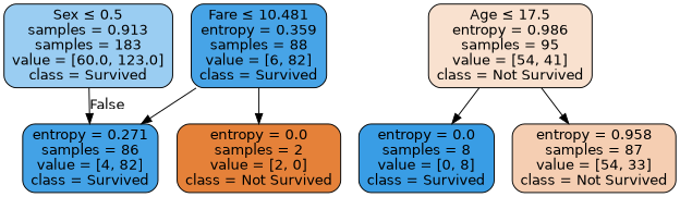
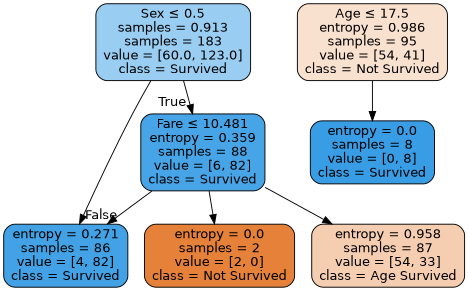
  digraph {
    node [color=black fontname=helvetica shape=box style="filled, rounded"]
    edge [fontname=helvetica]
    n1 [fillcolor="#9acdf2" label=<Sex &le; 0.5<br/>samples = 0.913<br/>samples = 183<br/>value = [60.0, 123.0]<br/>class = Survived>]
    n2 [fillcolor="#47a4e7" label=<Fare &le; 10.481<br/>entropy = 0.359<br/>samples = 88<br/>value = [6, 82]<br/>class = Survived>]
    n3 [fillcolor="#43a2e6" label=<entropy = 0.271<br/>samples = 86<br/>value = [4, 82]<br/>class = Survived>]
    n4 [fillcolor="#e58139" label=<entropy = 0.0<br/>samples = 2<br/>value = [2, 0]<br/>class = Not Survived>]
    n5 [fillcolor="#f9e1cf" label=<Age &le; 17.5<br/>entropy = 0.986<br/>samples = 95<br/>value = [54, 41]<br/>class = Not Survived>]
    n6 [fillcolor="#399de5" label=<entropy = 0.0<br/>samples = 8<br/>value = [0, 8]<br/>class = Survived>]
-   n7 [fillcolor="#f5ceb2" label=<entropy = 0.958<br/>samples = 87<br/>value = [54, 33]<br/>class = Not Survived>]
+   n7 [fillcolor="#f5ceb2" label=<entropy = 0.958<br/>samples = 87<br/>value = [54, 33]<br/>class = Age Survived>]
+   n1 -> n2 [headlabel=True labelangle=45 labeldistance=2.5]
    n1 -> n3 [headlabel=False labelangle=-45 labeldistance=2.5]
    n2 -> n3
    n2 -> n4
    n5 -> n6
-   n5 -> n7
+   n2 -> n7
  }
